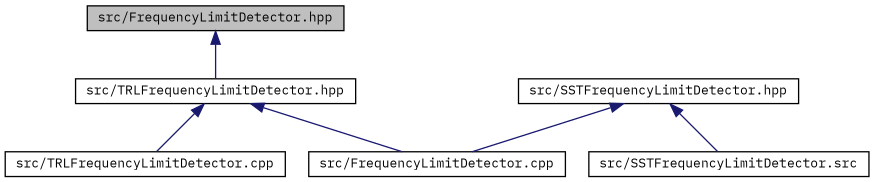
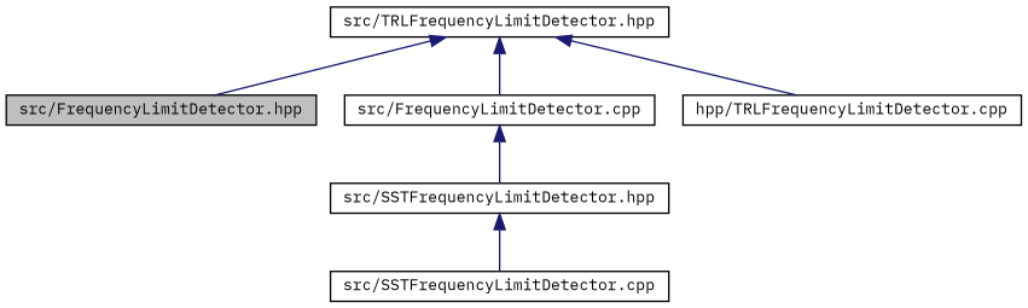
  digraph {
    fontname="IBM Plex Mono"
    node [color=black fillcolor=white fontname="IBM Plex Mono" fontsize=10 shape=record style=filled]
    edge [color=midnightblue dir=back fontname="IBM Plex Mono" fontsize=10 labelfontname=Helvetica labelfontsize=10 style=solid]
    n1 [fillcolor=grey75 fontcolor=black height=0.2 label="src/FrequencyLimitDetector.hpp" width=0.4]
    n2 [height=0.2 label="src/TRLFrequencyLimitDetector.hpp" width=0.4]
    n3 [height=0.2 label="src/FrequencyLimitDetector.cpp" width=0.4]
    n4 [height=0.2 label="src/SSTFrequencyLimitDetector.hpp" width=0.4]
-   n5 [height=0.2 label="src/SSTFrequencyLimitDetector.src" width=0.4]
-   n6 [height=0.2 label="src/TRLFrequencyLimitDetector.cpp" width=0.4]
-   n1 -> n2
+   n5 [height=0.2 label="src/SSTFrequencyLimitDetector.cpp" width=0.4]
+   n6 [height=0.2 label="hpp/TRLFrequencyLimitDetector.cpp" width=0.4]
+   n2 -> n1
    n2 -> n3
    n2 -> n6
-   n4 -> n3
+   n3 -> n4
    n4 -> n5
  }
